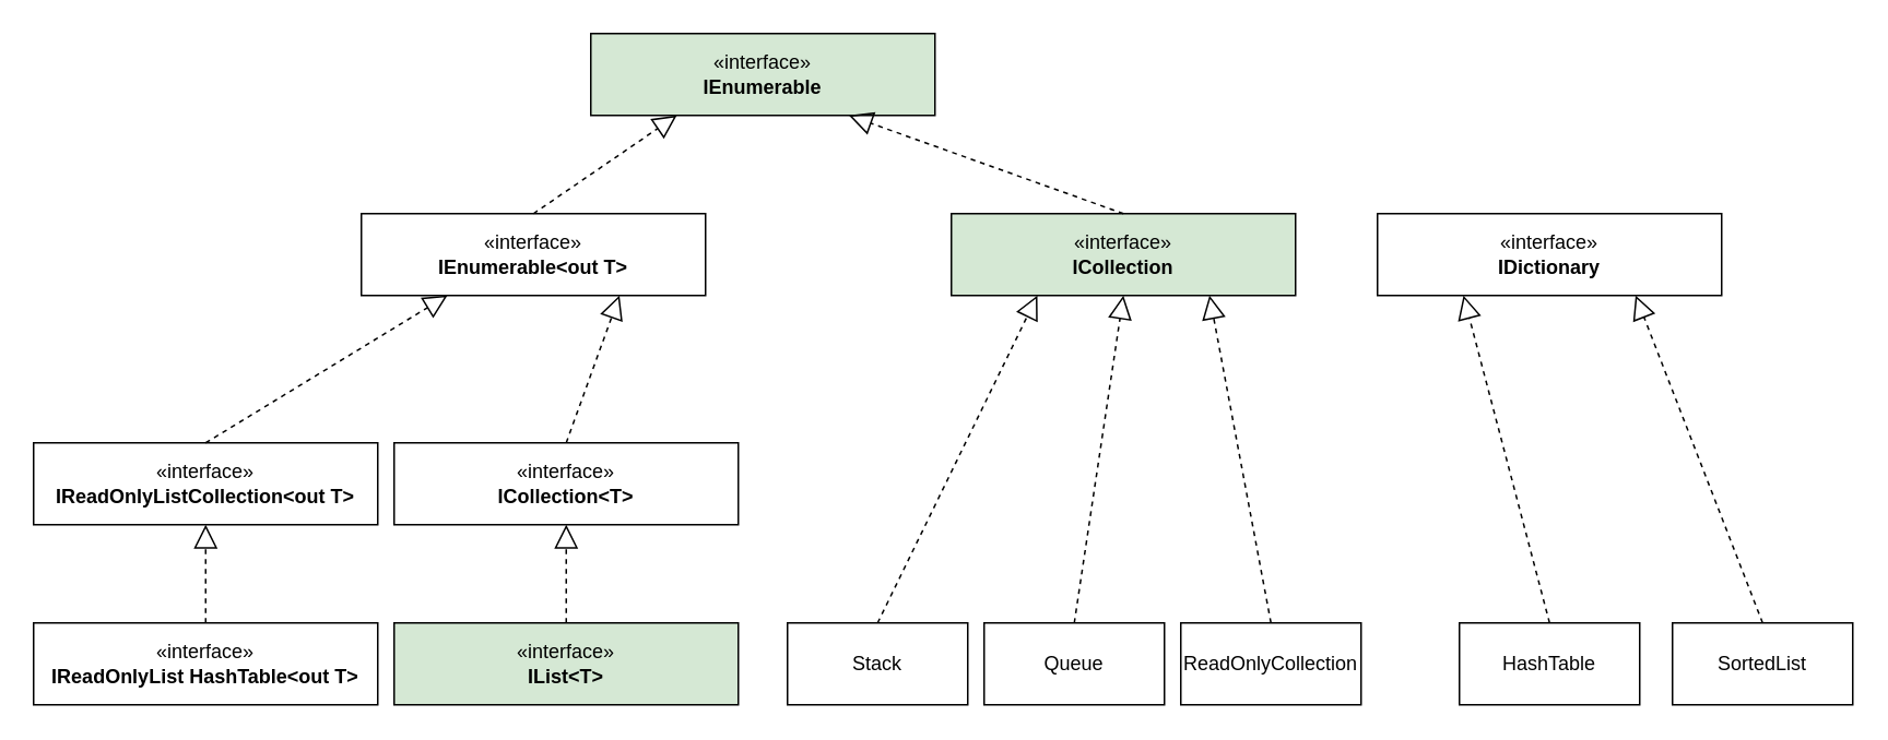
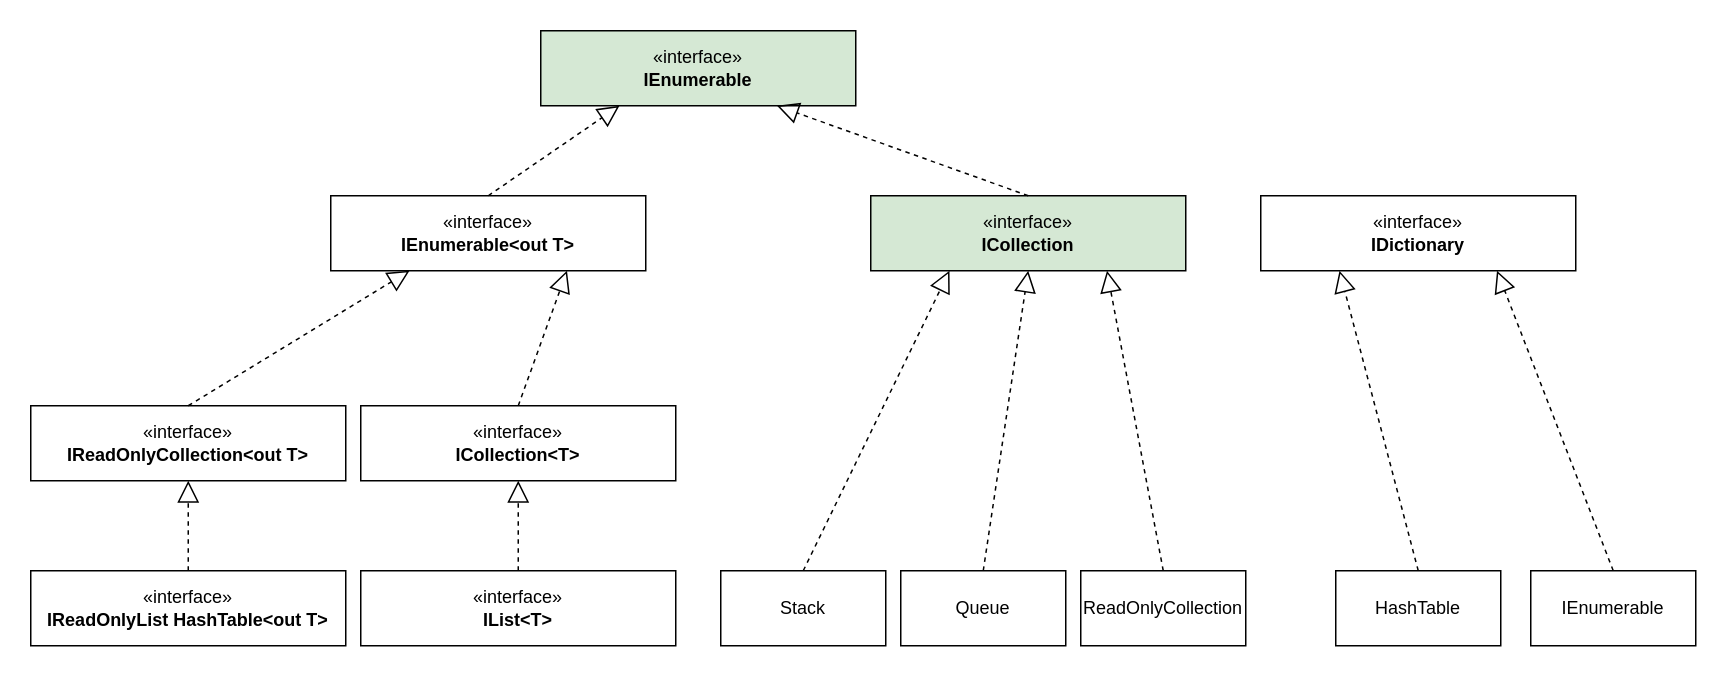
  <mxCell id="0" />
  <mxCell id="1" parent="0" />
  <mxCell id="2" value="«interface»&lt;br&gt;&lt;b&gt;IEnumerable&lt;/b&gt;" style="html=1;whiteSpace=wrap;fillColor=#d5e8d4;" vertex="1" parent="1"><mxGeometry x="360" y="20" width="210" height="50" as="geometry" /></mxCell>
  <mxCell id="3" value="«interface»&lt;br&gt;&lt;b&gt;ICollection&amp;lt;T&amp;gt;&lt;/b&gt;" style="html=1;whiteSpace=wrap;" vertex="1" parent="1"><mxGeometry x="240" y="270" width="210" height="50" as="geometry" /></mxCell>
- <mxCell id="4" value="«interface»&lt;br&gt;&lt;b&gt;IReadOnlyList&lt;/b&gt;&lt;b style=&quot;background-color: transparent; color: light-dark(rgb(0, 0, 0), rgb(255, 255, 255));&quot;&gt;Collection&amp;lt;out T&amp;gt;&lt;/b&gt;" style="html=1;whiteSpace=wrap;" vertex="1" parent="1"><mxGeometry x="20" y="270" width="210" height="50" as="geometry" /></mxCell>
+ <mxCell id="4" value="«interface»&lt;br&gt;&lt;b&gt;IReadOnly&lt;/b&gt;&lt;b style=&quot;background-color: transparent; color: light-dark(rgb(0, 0, 0), rgb(255, 255, 255));&quot;&gt;Collection&amp;lt;out T&amp;gt;&lt;/b&gt;" style="html=1;whiteSpace=wrap;" vertex="1" parent="1"><mxGeometry x="20" y="270" width="210" height="50" as="geometry" /></mxCell>
  <mxCell id="5" value="«interface»&lt;br&gt;&lt;b&gt;IEnumerable&amp;lt;out T&amp;gt;&lt;/b&gt;" style="html=1;whiteSpace=wrap;" vertex="1" parent="1"><mxGeometry x="220" y="130" width="210" height="50" as="geometry" /></mxCell>
  <mxCell id="6" value="" style="endArrow=block;dashed=1;endFill=0;endSize=12;html=1;rounded=0;exitX=0.5;exitY=0;exitDx=0;exitDy=0;entryX=0.25;entryY=1;entryDx=0;entryDy=0;" edge="1" parent="1" source="5" target="2"><mxGeometry width="160" relative="1" as="geometry"><mxPoint x="520" y="200" as="sourcePoint" /><mxPoint x="680" y="200" as="targetPoint" /></mxGeometry></mxCell>
  <mxCell id="7" value="«interface»&lt;br&gt;&lt;b&gt;IReadOnlyList&amp;nbsp;&lt;/b&gt;&lt;b style=&quot;background-color: transparent; color: light-dark(rgb(0, 0, 0), rgb(255, 255, 255));&quot;&gt;HashTable&amp;lt;out T&amp;gt;&lt;/b&gt;" style="html=1;whiteSpace=wrap;" vertex="1" parent="1"><mxGeometry x="20" y="380" width="210" height="50" as="geometry" /></mxCell>
  <mxCell id="8" value="" style="endArrow=block;dashed=1;endFill=0;endSize=12;html=1;rounded=0;exitX=0.5;exitY=0;exitDx=0;exitDy=0;entryX=0.5;entryY=1;entryDx=0;entryDy=0;" edge="1" parent="1" source="7" target="4"><mxGeometry width="160" relative="1" as="geometry"><mxPoint x="470" y="440" as="sourcePoint" /><mxPoint x="628" y="310" as="targetPoint" /></mxGeometry></mxCell>
  <mxCell id="9" value="" style="endArrow=block;dashed=1;endFill=0;endSize=12;html=1;rounded=0;exitX=0.5;exitY=0;exitDx=0;exitDy=0;entryX=0.25;entryY=1;entryDx=0;entryDy=0;" edge="1" parent="1" source="4" target="5"><mxGeometry width="160" relative="1" as="geometry"><mxPoint x="295" y="400" as="sourcePoint" /><mxPoint x="300" y="230" as="targetPoint" /></mxGeometry></mxCell>
- <mxCell id="10" value="«interface»&lt;br&gt;&lt;b&gt;IList&amp;lt;T&amp;gt;&lt;/b&gt;" style="html=1;whiteSpace=wrap;fillColor=#d5e8d4;" vertex="1" parent="1"><mxGeometry x="240" y="380" width="210" height="50" as="geometry" /></mxCell>
+ <mxCell id="10" value="«interface»&lt;br&gt;&lt;b&gt;IList&amp;lt;T&amp;gt;&lt;/b&gt;" style="html=1;whiteSpace=wrap;" vertex="1" parent="1"><mxGeometry x="240" y="380" width="210" height="50" as="geometry" /></mxCell>
  <mxCell id="11" value="" style="endArrow=block;dashed=1;endFill=0;endSize=12;html=1;rounded=0;entryX=0.5;entryY=1;entryDx=0;entryDy=0;exitX=0.5;exitY=0;exitDx=0;exitDy=0;" edge="1" parent="1" source="10" target="3"><mxGeometry width="160" relative="1" as="geometry"><mxPoint x="420" y="440" as="sourcePoint" /><mxPoint x="670" y="320" as="targetPoint" /></mxGeometry></mxCell>
  <mxCell id="12" value="" style="endArrow=block;dashed=1;endFill=0;endSize=12;html=1;rounded=0;entryX=0.75;entryY=1;entryDx=0;entryDy=0;exitX=0.5;exitY=0;exitDx=0;exitDy=0;" edge="1" parent="1" source="3" target="5"><mxGeometry width="160" relative="1" as="geometry"><mxPoint x="464" y="410" as="sourcePoint" /><mxPoint x="450" y="332" as="targetPoint" /></mxGeometry></mxCell>
  <mxCell id="13" value="«interface»&lt;br&gt;&lt;b&gt;ICollection&lt;/b&gt;" style="html=1;whiteSpace=wrap;fillColor=#d5e8d4;" vertex="1" parent="1"><mxGeometry x="580" y="130" width="210" height="50" as="geometry" /></mxCell>
  <mxCell id="14" value="" style="endArrow=block;dashed=1;endFill=0;endSize=12;html=1;rounded=0;exitX=0.5;exitY=0;exitDx=0;exitDy=0;entryX=0.75;entryY=1;entryDx=0;entryDy=0;" edge="1" parent="1" source="13" target="2"><mxGeometry width="160" relative="1" as="geometry"><mxPoint x="335" y="140" as="sourcePoint" /><mxPoint x="463" y="90" as="targetPoint" /></mxGeometry></mxCell>
  <mxCell id="15" value="Stack" style="html=1;whiteSpace=wrap;" vertex="1" parent="1"><mxGeometry x="480" y="380" width="110" height="50" as="geometry" /></mxCell>
  <mxCell id="16" value="" style="endArrow=block;dashed=1;endFill=0;endSize=12;html=1;rounded=0;entryX=0.25;entryY=1;entryDx=0;entryDy=0;exitX=0.5;exitY=0;exitDx=0;exitDy=0;" edge="1" parent="1" source="15" target="13"><mxGeometry width="160" relative="1" as="geometry"><mxPoint x="724.5" y="370" as="sourcePoint" /><mxPoint x="724.5" y="310" as="targetPoint" /></mxGeometry></mxCell>
  <mxCell id="17" value="«interface»&lt;br&gt;&lt;b&gt;IDictionary&lt;/b&gt;" style="html=1;whiteSpace=wrap;" vertex="1" parent="1"><mxGeometry x="840" y="130" width="210" height="50" as="geometry" /></mxCell>
- <mxCell id="18" value="SortedList" style="html=1;whiteSpace=wrap;" vertex="1" parent="1"><mxGeometry x="1020" y="380" width="110" height="50" as="geometry" /></mxCell>
+ <mxCell id="18" value="IEnumerable" style="html=1;whiteSpace=wrap;" vertex="1" parent="1"><mxGeometry x="1020" y="380" width="110" height="50" as="geometry" /></mxCell>
  <mxCell id="19" value="" style="endArrow=block;dashed=1;endFill=0;endSize=12;html=1;rounded=0;entryX=0.75;entryY=1;entryDx=0;entryDy=0;exitX=0.5;exitY=0;exitDx=0;exitDy=0;" edge="1" parent="1" source="18" target="17"><mxGeometry width="160" relative="1" as="geometry"><mxPoint x="740" y="460" as="sourcePoint" /><mxPoint x="680" y="180" as="targetPoint" /></mxGeometry></mxCell>
  <mxCell id="20" value="ReadOnlyCollection" style="html=1;whiteSpace=wrap;" vertex="1" parent="1"><mxGeometry x="720" y="380" width="110" height="50" as="geometry" /></mxCell>
  <mxCell id="21" value="" style="endArrow=block;dashed=1;endFill=0;endSize=12;html=1;rounded=0;exitX=0.5;exitY=0;exitDx=0;exitDy=0;entryX=0.75;entryY=1;entryDx=0;entryDy=0;" edge="1" parent="1" source="20" target="13"><mxGeometry width="160" relative="1" as="geometry"><mxPoint x="635" y="390" as="sourcePoint" /><mxPoint x="690" y="190" as="targetPoint" /></mxGeometry></mxCell>
  <mxCell id="22" value="Queue" style="html=1;whiteSpace=wrap;" vertex="1" parent="1"><mxGeometry x="600" y="380" width="110" height="50" as="geometry" /></mxCell>
  <mxCell id="23" value="" style="endArrow=block;dashed=1;endFill=0;endSize=12;html=1;rounded=0;exitX=0.5;exitY=0;exitDx=0;exitDy=0;entryX=0.5;entryY=1;entryDx=0;entryDy=0;" edge="1" parent="1" source="22" target="13"><mxGeometry width="160" relative="1" as="geometry"><mxPoint x="627" y="505" as="sourcePoint" /><mxPoint x="620" y="305" as="targetPoint" /></mxGeometry></mxCell>
  <mxCell id="24" value="HashTable" style="html=1;whiteSpace=wrap;" vertex="1" parent="1"><mxGeometry x="890" y="380" width="110" height="50" as="geometry" /></mxCell>
  <mxCell id="25" value="" style="endArrow=block;dashed=1;endFill=0;endSize=12;html=1;rounded=0;entryX=0.25;entryY=1;entryDx=0;entryDy=0;exitX=0.5;exitY=0;exitDx=0;exitDy=0;" edge="1" parent="1" source="24" target="17"><mxGeometry width="160" relative="1" as="geometry"><mxPoint x="1250" y="410" as="sourcePoint" /><mxPoint x="1120" y="210" as="targetPoint" /></mxGeometry></mxCell>
